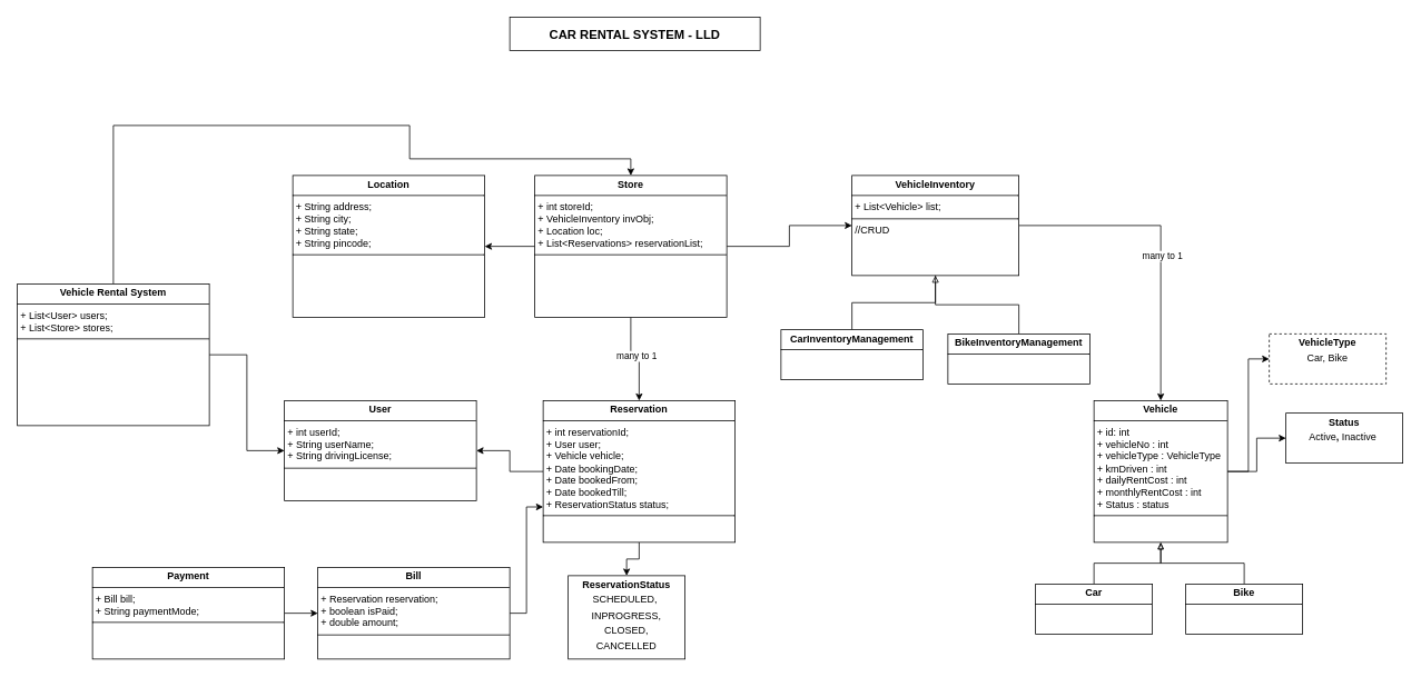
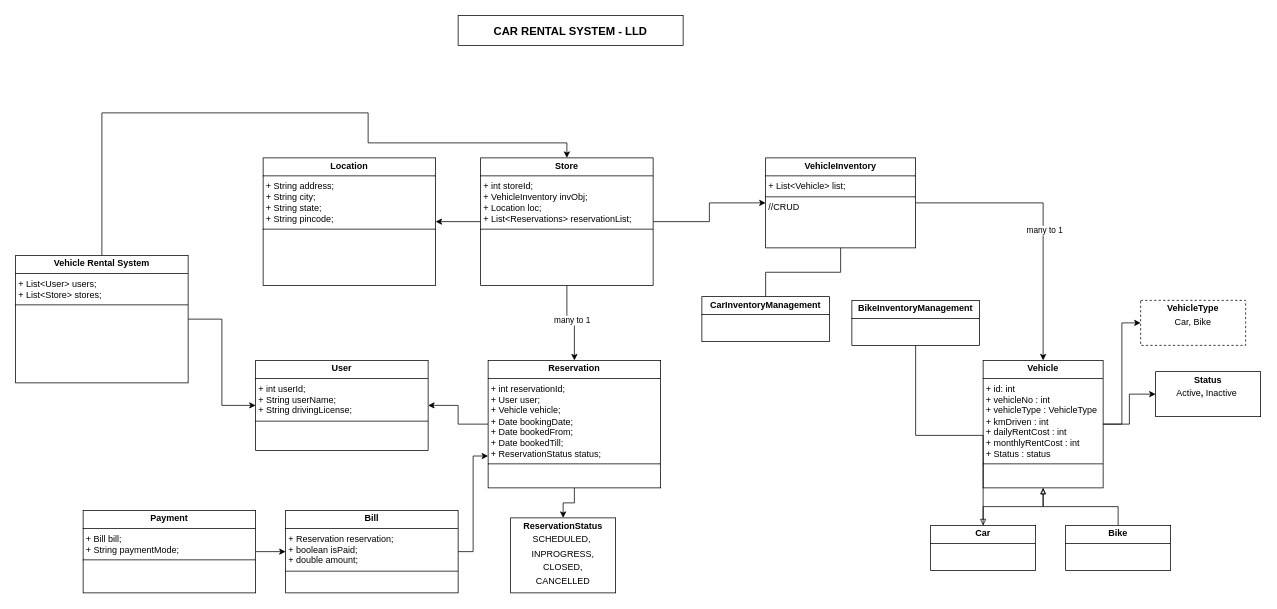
  <mxCell id="0" />
  <mxCell id="1" parent="0" />
  <mxCell id="2" value="" style="edgeStyle=orthogonalEdgeStyle;rounded=0;orthogonalLoop=1;jettySize=auto;html=1;entryX=0;entryY=0.5;entryDx=0;entryDy=0;" edge="1" parent="1" source="3" target="4"><mxGeometry relative="1" as="geometry" /></mxCell>
  <mxCell id="3" value="&lt;p style=&quot;margin:0px;margin-top:4px;text-align:center;&quot;&gt;&lt;b&gt;Vehicle&lt;/b&gt;&lt;/p&gt;&lt;hr size=&quot;1&quot; style=&quot;border-style:solid;&quot;&gt;&lt;p style=&quot;margin:0px;margin-left:4px;&quot;&gt;+ id: int&lt;/p&gt;&lt;p style=&quot;margin:0px;margin-left:4px;&quot;&gt;+ vehicleNo : int&lt;/p&gt;&lt;p style=&quot;margin:0px;margin-left:4px;&quot;&gt;+ vehicleType : VehicleType&lt;/p&gt;&lt;p style=&quot;margin:0px;margin-left:4px;&quot;&gt;+ kmDriven : int&lt;/p&gt;&lt;p style=&quot;margin:0px;margin-left:4px;&quot;&gt;+ dailyRentCost : int&lt;/p&gt;&lt;p style=&quot;margin:0px;margin-left:4px;&quot;&gt;+ monthlyRentCost : int&lt;/p&gt;&lt;p style=&quot;margin:0px;margin-left:4px;&quot;&gt;+ Status : status&lt;/p&gt;&lt;hr size=&quot;1&quot; style=&quot;border-style:solid;&quot;&gt;&lt;p style=&quot;margin:0px;margin-left:4px;&quot;&gt;&lt;br&gt;&lt;/p&gt;" style="verticalAlign=top;align=left;overflow=fill;html=1;whiteSpace=wrap;" vertex="1" parent="1"><mxGeometry x="1310" y="480" width="160" height="170" as="geometry" /></mxCell>
  <mxCell id="4" value="&lt;p style=&quot;margin:0px;margin-top:4px;text-align:center;&quot;&gt;&lt;b&gt;VehicleType&lt;/b&gt;&lt;/p&gt;&lt;p style=&quot;margin:0px;margin-top:4px;text-align:center;&quot;&gt;Car, Bike&lt;/p&gt;" style="verticalAlign=top;align=left;overflow=fill;html=1;whiteSpace=wrap;dashed=1;" vertex="1" parent="1"><mxGeometry x="1520" y="400" width="140" height="60" as="geometry" /></mxCell>
  <mxCell id="5" value="" style="edgeStyle=orthogonalEdgeStyle;rounded=0;orthogonalLoop=1;jettySize=auto;html=1;" edge="1" parent="1" source="3" target="6"><mxGeometry relative="1" as="geometry" /></mxCell>
  <mxCell id="6" value="&lt;p style=&quot;margin:0px;margin-top:4px;text-align:center;&quot;&gt;&lt;b&gt;Status&lt;/b&gt;&lt;/p&gt;&lt;p style=&quot;margin:0px;margin-top:4px;text-align:center;&quot;&gt;Active&lt;b&gt;, &lt;/b&gt;Inactive&lt;b&gt;&amp;nbsp;&lt;/b&gt;&lt;/p&gt;" style="verticalAlign=top;align=left;overflow=fill;html=1;whiteSpace=wrap;" vertex="1" parent="1"><mxGeometry x="1540" y="495" width="140" height="60" as="geometry" /></mxCell>
  <mxCell id="7" value="" style="edgeStyle=orthogonalEdgeStyle;rounded=0;orthogonalLoop=1;jettySize=auto;html=1;endArrow=block;endFill=0;" edge="1" parent="1" source="8" target="3"><mxGeometry relative="1" as="geometry" /></mxCell>
  <mxCell id="8" value="&lt;p style=&quot;margin:0px;margin-top:4px;text-align:center;&quot;&gt;&lt;b&gt;Car&lt;/b&gt;&lt;/p&gt;&lt;hr size=&quot;1&quot; style=&quot;border-style:solid;&quot;&gt;&lt;div style=&quot;height:2px;&quot;&gt;&lt;/div&gt;" style="verticalAlign=top;align=left;overflow=fill;html=1;whiteSpace=wrap;" vertex="1" parent="1"><mxGeometry x="1240" y="700" width="140" height="60" as="geometry" /></mxCell>
  <mxCell id="9" value="" style="edgeStyle=orthogonalEdgeStyle;rounded=0;orthogonalLoop=1;jettySize=auto;html=1;endArrow=blockThin;endFill=0;" edge="1" parent="1" source="10" target="3"><mxGeometry relative="1" as="geometry" /></mxCell>
  <mxCell id="10" value="&lt;p style=&quot;margin:0px;margin-top:4px;text-align:center;&quot;&gt;&lt;b&gt;Bike&lt;/b&gt;&lt;/p&gt;&lt;hr size=&quot;1&quot; style=&quot;border-style:solid;&quot;&gt;&lt;div style=&quot;height:2px;&quot;&gt;&lt;/div&gt;" style="verticalAlign=top;align=left;overflow=fill;html=1;whiteSpace=wrap;" vertex="1" parent="1"><mxGeometry x="1420" y="700" width="140" height="60" as="geometry" /></mxCell>
  <mxCell id="11" value="" style="edgeStyle=orthogonalEdgeStyle;rounded=0;orthogonalLoop=1;jettySize=auto;html=1;" edge="1" parent="1" source="15" target="18"><mxGeometry relative="1" as="geometry" /></mxCell>
  <mxCell id="12" value="" style="edgeStyle=orthogonalEdgeStyle;rounded=0;orthogonalLoop=1;jettySize=auto;html=1;" edge="1" parent="1" source="15" target="23"><mxGeometry relative="1" as="geometry" /></mxCell>
  <mxCell id="13" value="" style="edgeStyle=orthogonalEdgeStyle;rounded=0;orthogonalLoop=1;jettySize=auto;html=1;" edge="1" parent="1" source="15" target="26"><mxGeometry relative="1" as="geometry" /></mxCell>
  <mxCell id="14" value="many to 1" style="edgeLabel;html=1;align=center;verticalAlign=middle;resizable=0;points=[];" vertex="1" connectable="0" parent="13"><mxGeometry x="0.022" y="4" relative="1" as="geometry"><mxPoint as="offset" /></mxGeometry></mxCell>
  <mxCell id="15" value="&lt;p style=&quot;margin:0px;margin-top:4px;text-align:center;&quot;&gt;&lt;b&gt;Store&lt;/b&gt;&lt;/p&gt;&lt;hr size=&quot;1&quot; style=&quot;border-style:solid;&quot;&gt;&lt;p style=&quot;margin:0px;margin-left:4px;&quot;&gt;+ int storeId;&lt;/p&gt;&lt;p style=&quot;margin:0px;margin-left:4px;&quot;&gt;+ &lt;span style=&quot;background-color: transparent; color: light-dark(rgb(0, 0, 0), rgb(255, 255, 255));&quot;&gt;VehicleInventory invObj;&lt;/span&gt;&lt;br&gt;&lt;/p&gt;&lt;p style=&quot;margin:0px;margin-left:4px;&quot;&gt;&lt;span style=&quot;background-color: transparent; color: light-dark(rgb(0, 0, 0), rgb(255, 255, 255));&quot;&gt;+ Location loc;&lt;/span&gt;&lt;/p&gt;&lt;p style=&quot;margin:0px;margin-left:4px;&quot;&gt;&lt;span style=&quot;background-color: transparent; color: light-dark(rgb(0, 0, 0), rgb(255, 255, 255));&quot;&gt;+ List&amp;lt;Reservations&amp;gt; reservationList;&lt;/span&gt;&lt;/p&gt;&lt;hr size=&quot;1&quot; style=&quot;border-style:solid;&quot;&gt;&lt;p style=&quot;margin:0px;margin-left:4px;&quot;&gt;&lt;br&gt;&lt;/p&gt;" style="verticalAlign=top;align=left;overflow=fill;html=1;whiteSpace=wrap;" vertex="1" parent="1"><mxGeometry x="640" y="210" width="230" height="170" as="geometry" /></mxCell>
  <mxCell id="16" style="edgeStyle=orthogonalEdgeStyle;rounded=0;orthogonalLoop=1;jettySize=auto;html=1;entryX=0.5;entryY=0;entryDx=0;entryDy=0;" edge="1" parent="1" source="18" target="3"><mxGeometry relative="1" as="geometry" /></mxCell>
  <mxCell id="17" value="many to 1" style="edgeLabel;html=1;align=center;verticalAlign=middle;resizable=0;points=[];" vertex="1" connectable="0" parent="16"><mxGeometry x="0.084" y="1" relative="1" as="geometry"><mxPoint as="offset" /></mxGeometry></mxCell>
  <mxCell id="18" value="&lt;p style=&quot;margin:0px;margin-top:4px;text-align:center;&quot;&gt;&lt;b&gt;VehicleInventory&lt;/b&gt;&lt;/p&gt;&lt;hr size=&quot;1&quot; style=&quot;border-style:solid;&quot;&gt;&lt;p style=&quot;margin:0px;margin-left:4px;&quot;&gt;+ List&amp;lt;Vehicle&amp;gt; list;&lt;/p&gt;&lt;hr size=&quot;1&quot; style=&quot;border-style:solid;&quot;&gt;&lt;p style=&quot;margin:0px;margin-left:4px;&quot;&gt;//CRUD&lt;/p&gt;" style="verticalAlign=top;align=left;overflow=fill;html=1;whiteSpace=wrap;" vertex="1" parent="1"><mxGeometry x="1020" y="210" width="200" height="120" as="geometry" /></mxCell>
  <mxCell id="19" style="edgeStyle=orthogonalEdgeStyle;rounded=0;orthogonalLoop=1;jettySize=auto;html=1;entryX=0.5;entryY=1;entryDx=0;entryDy=0;endArrow=none;endFill=0;" edge="1" parent="1" source="20" target="18"><mxGeometry relative="1" as="geometry" /></mxCell>
  <mxCell id="20" value="&lt;p style=&quot;margin:0px;margin-top:4px;text-align:center;&quot;&gt;&lt;b&gt;CarInventoryManagement&lt;/b&gt;&lt;/p&gt;&lt;hr size=&quot;1&quot; style=&quot;border-style:solid;&quot;&gt;&lt;div style=&quot;height:2px;&quot;&gt;&lt;/div&gt;" style="verticalAlign=top;align=left;overflow=fill;html=1;whiteSpace=wrap;" vertex="1" parent="1"><mxGeometry x="935" y="395" width="170" height="60" as="geometry" /></mxCell>
- <mxCell id="21" value="" style="edgeStyle=orthogonalEdgeStyle;rounded=0;orthogonalLoop=1;jettySize=auto;html=1;endArrow=block;endFill=0;" edge="1" parent="1" source="22" target="18"><mxGeometry relative="1" as="geometry" /></mxCell>
+ <mxCell id="21" value="" style="edgeStyle=orthogonalEdgeStyle;rounded=0;orthogonalLoop=1;jettySize=auto;html=1;endArrow=block;endFill=0;" edge="1" parent="1" source="22" target="8"><mxGeometry relative="1" as="geometry" /></mxCell>
  <mxCell id="22" value="&lt;p style=&quot;margin:0px;margin-top:4px;text-align:center;&quot;&gt;&lt;b&gt;BikeInventoryManagement&lt;/b&gt;&lt;/p&gt;&lt;hr size=&quot;1&quot; style=&quot;border-style:solid;&quot;&gt;&lt;div style=&quot;height:2px;&quot;&gt;&lt;/div&gt;" style="verticalAlign=top;align=left;overflow=fill;html=1;whiteSpace=wrap;" vertex="1" parent="1"><mxGeometry x="1135" y="400" width="170" height="60" as="geometry" /></mxCell>
  <mxCell id="23" value="&lt;p style=&quot;margin:0px;margin-top:4px;text-align:center;&quot;&gt;&lt;b&gt;Location&lt;/b&gt;&lt;/p&gt;&lt;hr size=&quot;1&quot; style=&quot;border-style:solid;&quot;&gt;&lt;p style=&quot;margin:0px;margin-left:4px;&quot;&gt;+ String address;&lt;br&gt;&lt;/p&gt;&lt;p style=&quot;margin:0px;margin-left:4px;&quot;&gt;+ String city;&lt;/p&gt;&lt;p style=&quot;margin:0px;margin-left:4px;&quot;&gt;+ String state;&lt;/p&gt;&lt;p style=&quot;margin:0px;margin-left:4px;&quot;&gt;+ String pincode;&lt;/p&gt;&lt;hr size=&quot;1&quot; style=&quot;border-style:solid;&quot;&gt;&lt;p style=&quot;margin:0px;margin-left:4px;&quot;&gt;&lt;br&gt;&lt;/p&gt;" style="verticalAlign=top;align=left;overflow=fill;html=1;whiteSpace=wrap;flipH=1;" vertex="1" parent="1"><mxGeometry x="350" y="210" width="230" height="170" as="geometry" /></mxCell>
  <mxCell id="24" value="" style="edgeStyle=orthogonalEdgeStyle;rounded=0;orthogonalLoop=1;jettySize=auto;html=1;" edge="1" parent="1" source="26" target="28"><mxGeometry relative="1" as="geometry" /></mxCell>
  <mxCell id="25" value="" style="edgeStyle=orthogonalEdgeStyle;rounded=0;orthogonalLoop=1;jettySize=auto;html=1;" edge="1" parent="1" source="26" target="29"><mxGeometry relative="1" as="geometry" /></mxCell>
  <mxCell id="26" value="&lt;p style=&quot;margin:0px;margin-top:4px;text-align:center;&quot;&gt;&lt;b&gt;Reservation&lt;/b&gt;&lt;/p&gt;&lt;hr size=&quot;1&quot; style=&quot;border-style:solid;&quot;&gt;&lt;p style=&quot;margin:0px;margin-left:4px;&quot;&gt;+ int reservationId;&lt;/p&gt;&lt;p style=&quot;margin:0px;margin-left:4px;&quot;&gt;+ User user;&lt;br&gt;&lt;/p&gt;&lt;p style=&quot;margin:0px;margin-left:4px;&quot;&gt;+ Vehicle vehicle;&lt;/p&gt;&lt;p style=&quot;margin:0px;margin-left:4px;&quot;&gt;+ Date bookingDate;&lt;/p&gt;&lt;p style=&quot;margin:0px;margin-left:4px;&quot;&gt;+ Date bookedFrom;&lt;/p&gt;&lt;p style=&quot;margin:0px;margin-left:4px;&quot;&gt;+ Date bookedTill;&lt;br&gt;+ ReservationStatus status;&lt;/p&gt;&lt;hr size=&quot;1&quot; style=&quot;border-style:solid;&quot;&gt;&lt;p style=&quot;margin:0px;margin-left:4px;&quot;&gt;&lt;br&gt;&lt;/p&gt;" style="verticalAlign=top;align=left;overflow=fill;html=1;whiteSpace=wrap;" vertex="1" parent="1"><mxGeometry x="650" y="480" width="230" height="170" as="geometry" /></mxCell>
  <mxCell id="27" value="&lt;b&gt;&lt;font style=&quot;font-size: 15px;&quot;&gt;CAR RENTAL SYSTEM - LLD&lt;/font&gt;&lt;/b&gt;" style="rounded=0;whiteSpace=wrap;html=1;" vertex="1" parent="1"><mxGeometry x="610" y="20" width="300" height="40" as="geometry" /></mxCell>
  <mxCell id="28" value="&lt;p style=&quot;margin:0px;margin-top:4px;text-align:center;&quot;&gt;&lt;b&gt;ReservationStatus&lt;/b&gt;&lt;/p&gt;&lt;p style=&quot;margin:0px;margin-top:4px;text-align:center;&quot;&gt;SCHEDULED,&amp;nbsp;&lt;/p&gt;&lt;p style=&quot;margin:0px;margin-top:4px;text-align:center;&quot;&gt;INPROGRESS,&lt;/p&gt;&lt;p style=&quot;margin:0px;margin-top:4px;text-align:center;&quot;&gt;CLOSED,&lt;/p&gt;&lt;p style=&quot;margin:0px;margin-top:4px;text-align:center;&quot;&gt;CANCELLED&lt;/p&gt;" style="verticalAlign=top;align=left;overflow=fill;html=1;whiteSpace=wrap;" vertex="1" parent="1"><mxGeometry x="680" y="690" width="140" height="100" as="geometry" /></mxCell>
  <mxCell id="29" value="&lt;p style=&quot;margin:0px;margin-top:4px;text-align:center;&quot;&gt;&lt;b&gt;User&lt;/b&gt;&lt;/p&gt;&lt;hr size=&quot;1&quot; style=&quot;border-style:solid;&quot;&gt;&lt;p style=&quot;margin:0px;margin-left:4px;&quot;&gt;+ int userId;&lt;br&gt;&lt;/p&gt;&lt;p style=&quot;margin:0px;margin-left:4px;&quot;&gt;+ String userName;&lt;/p&gt;&lt;p style=&quot;margin:0px;margin-left:4px;&quot;&gt;+ String drivingLicense;&lt;/p&gt;&lt;hr size=&quot;1&quot; style=&quot;border-style:solid;&quot;&gt;&lt;p style=&quot;margin:0px;margin-left:4px;&quot;&gt;&lt;br&gt;&lt;/p&gt;" style="verticalAlign=top;align=left;overflow=fill;html=1;whiteSpace=wrap;flipH=1;" vertex="1" parent="1"><mxGeometry x="340" y="480" width="230" height="120" as="geometry" /></mxCell>
  <mxCell id="30" style="edgeStyle=orthogonalEdgeStyle;rounded=0;orthogonalLoop=1;jettySize=auto;html=1;entryX=0;entryY=0.5;entryDx=0;entryDy=0;" edge="1" parent="1" source="32" target="29"><mxGeometry relative="1" as="geometry" /></mxCell>
  <mxCell id="31" style="edgeStyle=orthogonalEdgeStyle;rounded=0;orthogonalLoop=1;jettySize=auto;html=1;entryX=0.5;entryY=0;entryDx=0;entryDy=0;" edge="1" parent="1" source="32" target="15"><mxGeometry relative="1" as="geometry"><Array as="points"><mxPoint x="135" y="150" /><mxPoint x="490" y="150" /><mxPoint x="490" y="190" /><mxPoint x="755" y="190" /></Array></mxGeometry></mxCell>
  <mxCell id="32" value="&lt;p style=&quot;margin:0px;margin-top:4px;text-align:center;&quot;&gt;&lt;b&gt;Vehicle Rental System&lt;/b&gt;&lt;/p&gt;&lt;hr size=&quot;1&quot; style=&quot;border-style:solid;&quot;&gt;&lt;p style=&quot;margin:0px;margin-left:4px;&quot;&gt;&lt;span style=&quot;background-color: transparent; color: light-dark(rgb(0, 0, 0), rgb(255, 255, 255));&quot;&gt;+ List&amp;lt;User&amp;gt; users;&lt;/span&gt;&lt;br&gt;&lt;/p&gt;&lt;p style=&quot;margin: 0px 0px 0px 4px;&quot;&gt;+ List&amp;lt;Store&amp;gt; stores;&lt;/p&gt;&lt;hr size=&quot;1&quot; style=&quot;border-style:solid;&quot;&gt;&lt;p style=&quot;margin:0px;margin-left:4px;&quot;&gt;&lt;br&gt;&lt;/p&gt;" style="verticalAlign=top;align=left;overflow=fill;html=1;whiteSpace=wrap;flipH=1;" vertex="1" parent="1"><mxGeometry x="20" y="340" width="230" height="170" as="geometry" /></mxCell>
  <mxCell id="33" style="edgeStyle=orthogonalEdgeStyle;rounded=0;orthogonalLoop=1;jettySize=auto;html=1;entryX=0;entryY=0.75;entryDx=0;entryDy=0;" edge="1" parent="1" source="34" target="26"><mxGeometry relative="1" as="geometry" /></mxCell>
  <mxCell id="34" value="&lt;p style=&quot;margin:0px;margin-top:4px;text-align:center;&quot;&gt;&lt;b&gt;Bill&lt;/b&gt;&lt;/p&gt;&lt;hr size=&quot;1&quot; style=&quot;border-style:solid;&quot;&gt;&lt;p style=&quot;margin:0px;margin-left:4px;&quot;&gt;+ Reservation reservation;&lt;/p&gt;&lt;p style=&quot;margin:0px;margin-left:4px;&quot;&gt;+ boolean isPaid;&lt;/p&gt;&lt;p style=&quot;margin:0px;margin-left:4px;&quot;&gt;+ double amount;&lt;/p&gt;&lt;hr size=&quot;1&quot; style=&quot;border-style:solid;&quot;&gt;&lt;p style=&quot;margin:0px;margin-left:4px;&quot;&gt;&lt;br&gt;&lt;/p&gt;" style="verticalAlign=top;align=left;overflow=fill;html=1;whiteSpace=wrap;flipH=1;" vertex="1" parent="1"><mxGeometry x="380" y="680" width="230" height="110" as="geometry" /></mxCell>
  <mxCell id="35" value="" style="edgeStyle=orthogonalEdgeStyle;rounded=0;orthogonalLoop=1;jettySize=auto;html=1;" edge="1" parent="1" source="36" target="34"><mxGeometry relative="1" as="geometry" /></mxCell>
  <mxCell id="36" value="&lt;p style=&quot;margin:0px;margin-top:4px;text-align:center;&quot;&gt;&lt;b&gt;Payment&lt;/b&gt;&lt;/p&gt;&lt;hr size=&quot;1&quot; style=&quot;border-style:solid;&quot;&gt;&lt;p style=&quot;margin:0px;margin-left:4px;&quot;&gt;+ Bill bill;&lt;/p&gt;&lt;p style=&quot;margin:0px;margin-left:4px;&quot;&gt;+ String paymentMode;&lt;/p&gt;&lt;hr size=&quot;1&quot; style=&quot;border-style:solid;&quot;&gt;&lt;p style=&quot;margin:0px;margin-left:4px;&quot;&gt;&lt;br&gt;&lt;/p&gt;" style="verticalAlign=top;align=left;overflow=fill;html=1;whiteSpace=wrap;flipH=1;" vertex="1" parent="1"><mxGeometry x="110" y="680" width="230" height="110" as="geometry" /></mxCell>
